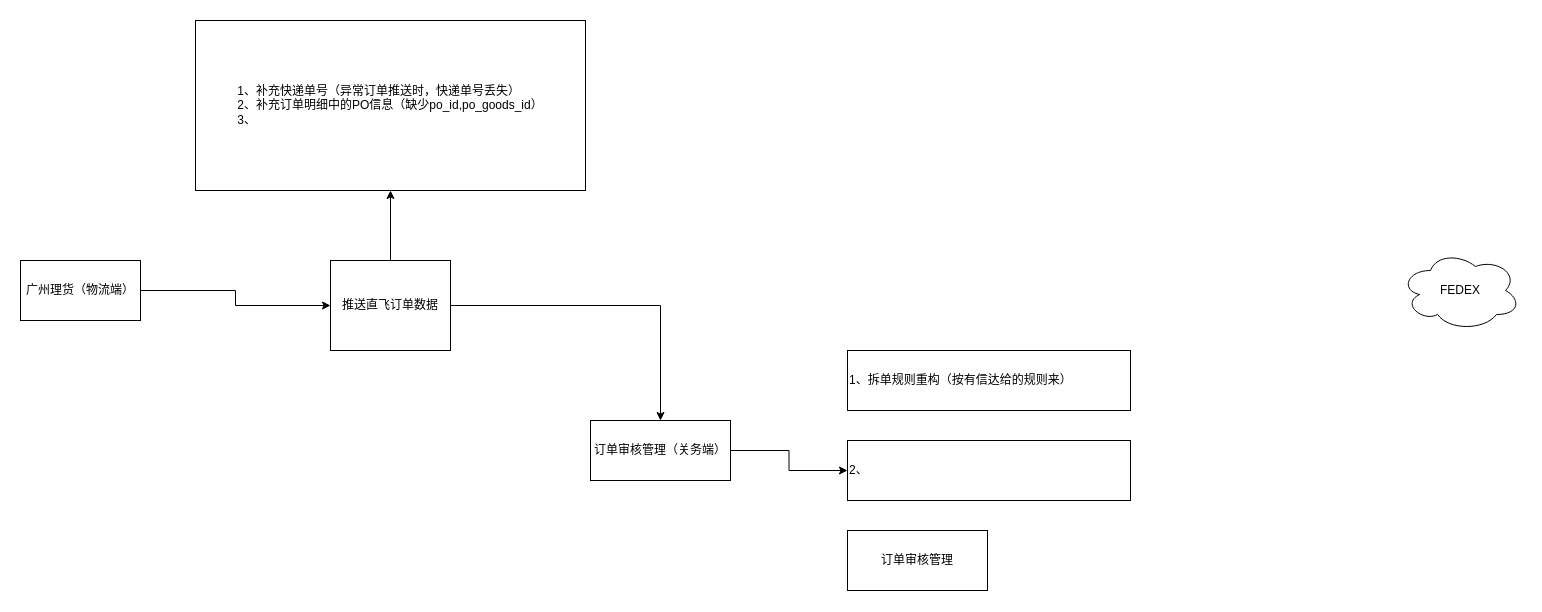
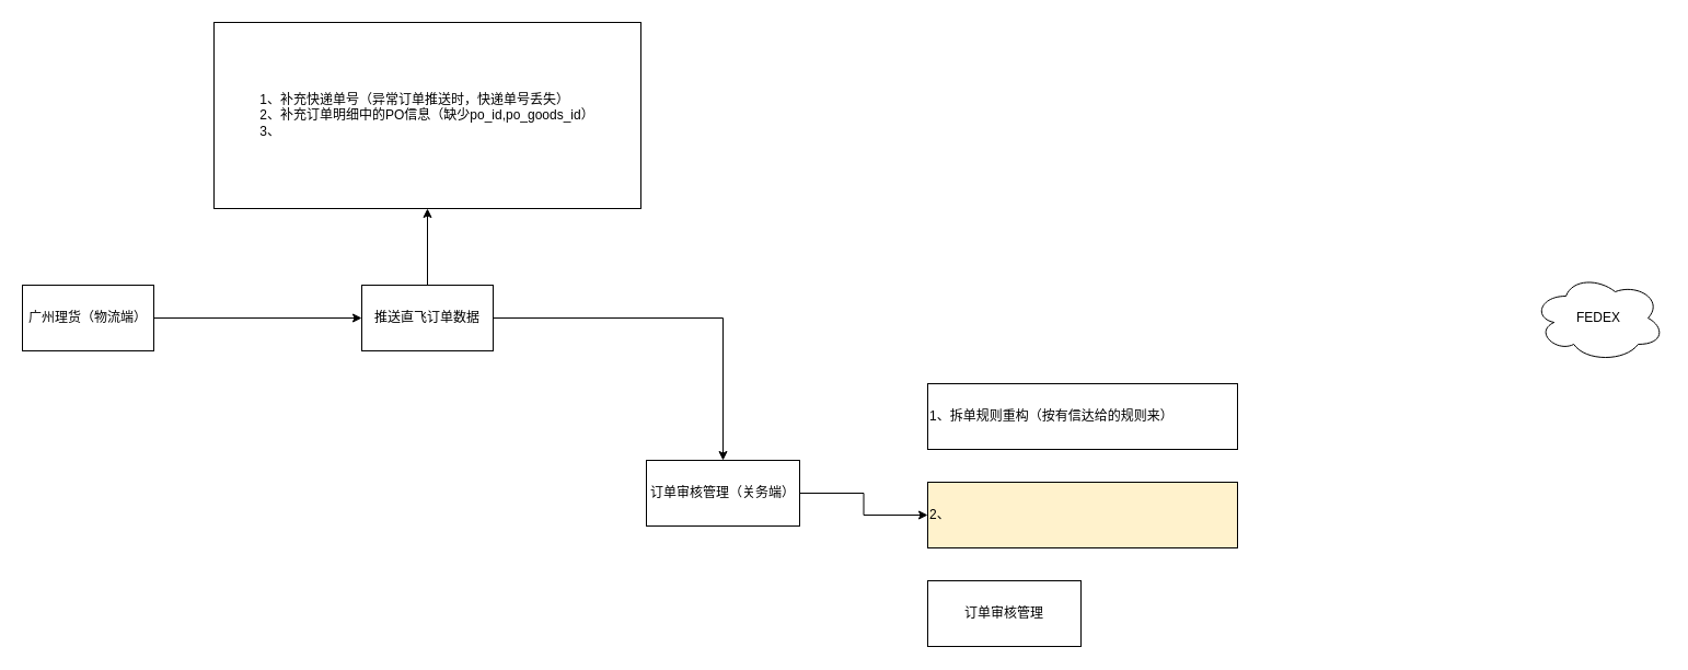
  <mxCell id="0" />
  <mxCell id="1" parent="0" />
  <mxCell id="2" value="" style="edgeStyle=orthogonalEdgeStyle;rounded=0;orthogonalLoop=1;jettySize=auto;html=1;" parent="1" source="3" target="6" edge="1"><mxGeometry relative="1" as="geometry" /></mxCell>
  <mxCell id="3" value="广州理货（物流端）" style="rounded=0;whiteSpace=wrap;html=1;" parent="1" vertex="1"><mxGeometry y="260" width="120" height="60" as="geometry" x="20" /></mxCell>
  <mxCell id="4" value="" style="edgeStyle=orthogonalEdgeStyle;rounded=0;orthogonalLoop=1;jettySize=auto;html=1;" edge="1" parent="1" source="6" target="8"><mxGeometry relative="1" as="geometry" /></mxCell>
  <mxCell id="5" style="edgeStyle=orthogonalEdgeStyle;rounded=0;orthogonalLoop=1;jettySize=auto;html=1;exitX=0.5;exitY=0;exitDx=0;exitDy=0;" edge="1" parent="1" source="6" target="10"><mxGeometry relative="1" as="geometry" /></mxCell>
- <mxCell id="6" value="推送直飞订单数据" style="whiteSpace=wrap;html=1;rounded=0;" parent="1" vertex="1"><mxGeometry x="330" y="260" width="120" height="90" as="geometry" /></mxCell>
+ <mxCell id="6" value="推送直飞订单数据" style="whiteSpace=wrap;html=1;rounded=0;" parent="1" vertex="1"><mxGeometry x="330" y="260" width="120" height="60" as="geometry" /></mxCell>
  <mxCell id="7" style="edgeStyle=orthogonalEdgeStyle;rounded=0;orthogonalLoop=1;jettySize=auto;html=1;exitX=1;exitY=0.5;exitDx=0;exitDy=0;entryX=0;entryY=0.5;entryDx=0;entryDy=0;" edge="1" parent="1" source="8" target="12"><mxGeometry relative="1" as="geometry" /></mxCell>
  <mxCell id="8" value="订单审核管理（关务端）" style="whiteSpace=wrap;html=1;rounded=0;" vertex="1" parent="1"><mxGeometry x="590" y="420" width="140" height="60" as="geometry" /></mxCell>
  <mxCell id="9" value="FEDEX" style="ellipse;shape=cloud;whiteSpace=wrap;html=1;" vertex="1" parent="1"><mxGeometry x="1400" y="250" width="120" height="80" as="geometry" /></mxCell>
  <mxCell id="10" value="&lt;div style=&quot;text-align: left&quot;&gt;&lt;span&gt;1、补充快递单号（异常订单推送时，快递单号丢失）&lt;/span&gt;&lt;/div&gt;&lt;div style=&quot;text-align: left&quot;&gt;&lt;span&gt;2、补充订单明细中的PO信息（缺少po_id,po_goods_id）&lt;/span&gt;&lt;/div&gt;&lt;div style=&quot;text-align: left&quot;&gt;&lt;span&gt;3、&lt;/span&gt;&lt;/div&gt;" style="whiteSpace=wrap;html=1;rounded=0;" vertex="1" parent="1"><mxGeometry x="195" y="20" width="390" height="170" as="geometry" /></mxCell>
  <mxCell id="11" value="1、拆单规则重构（按有信达给的规则来）" style="whiteSpace=wrap;html=1;rounded=0;align=left;" vertex="1" parent="1"><mxGeometry x="847" y="350" width="283" height="60" as="geometry" /></mxCell>
- <mxCell id="12" value="2、" style="whiteSpace=wrap;html=1;rounded=0;align=left;" vertex="1" parent="1"><mxGeometry x="847" y="440" width="283" height="60" as="geometry" /></mxCell>
+ <mxCell id="12" value="2、" style="whiteSpace=wrap;html=1;rounded=0;align=left;fillColor=#fff2cc;" vertex="1" parent="1"><mxGeometry x="847" y="440" width="283" height="60" as="geometry" /></mxCell>
  <mxCell id="13" value="订单审核管理" style="whiteSpace=wrap;html=1;rounded=0;" vertex="1" parent="1"><mxGeometry x="847" y="530" width="140" height="60" as="geometry" /></mxCell>
